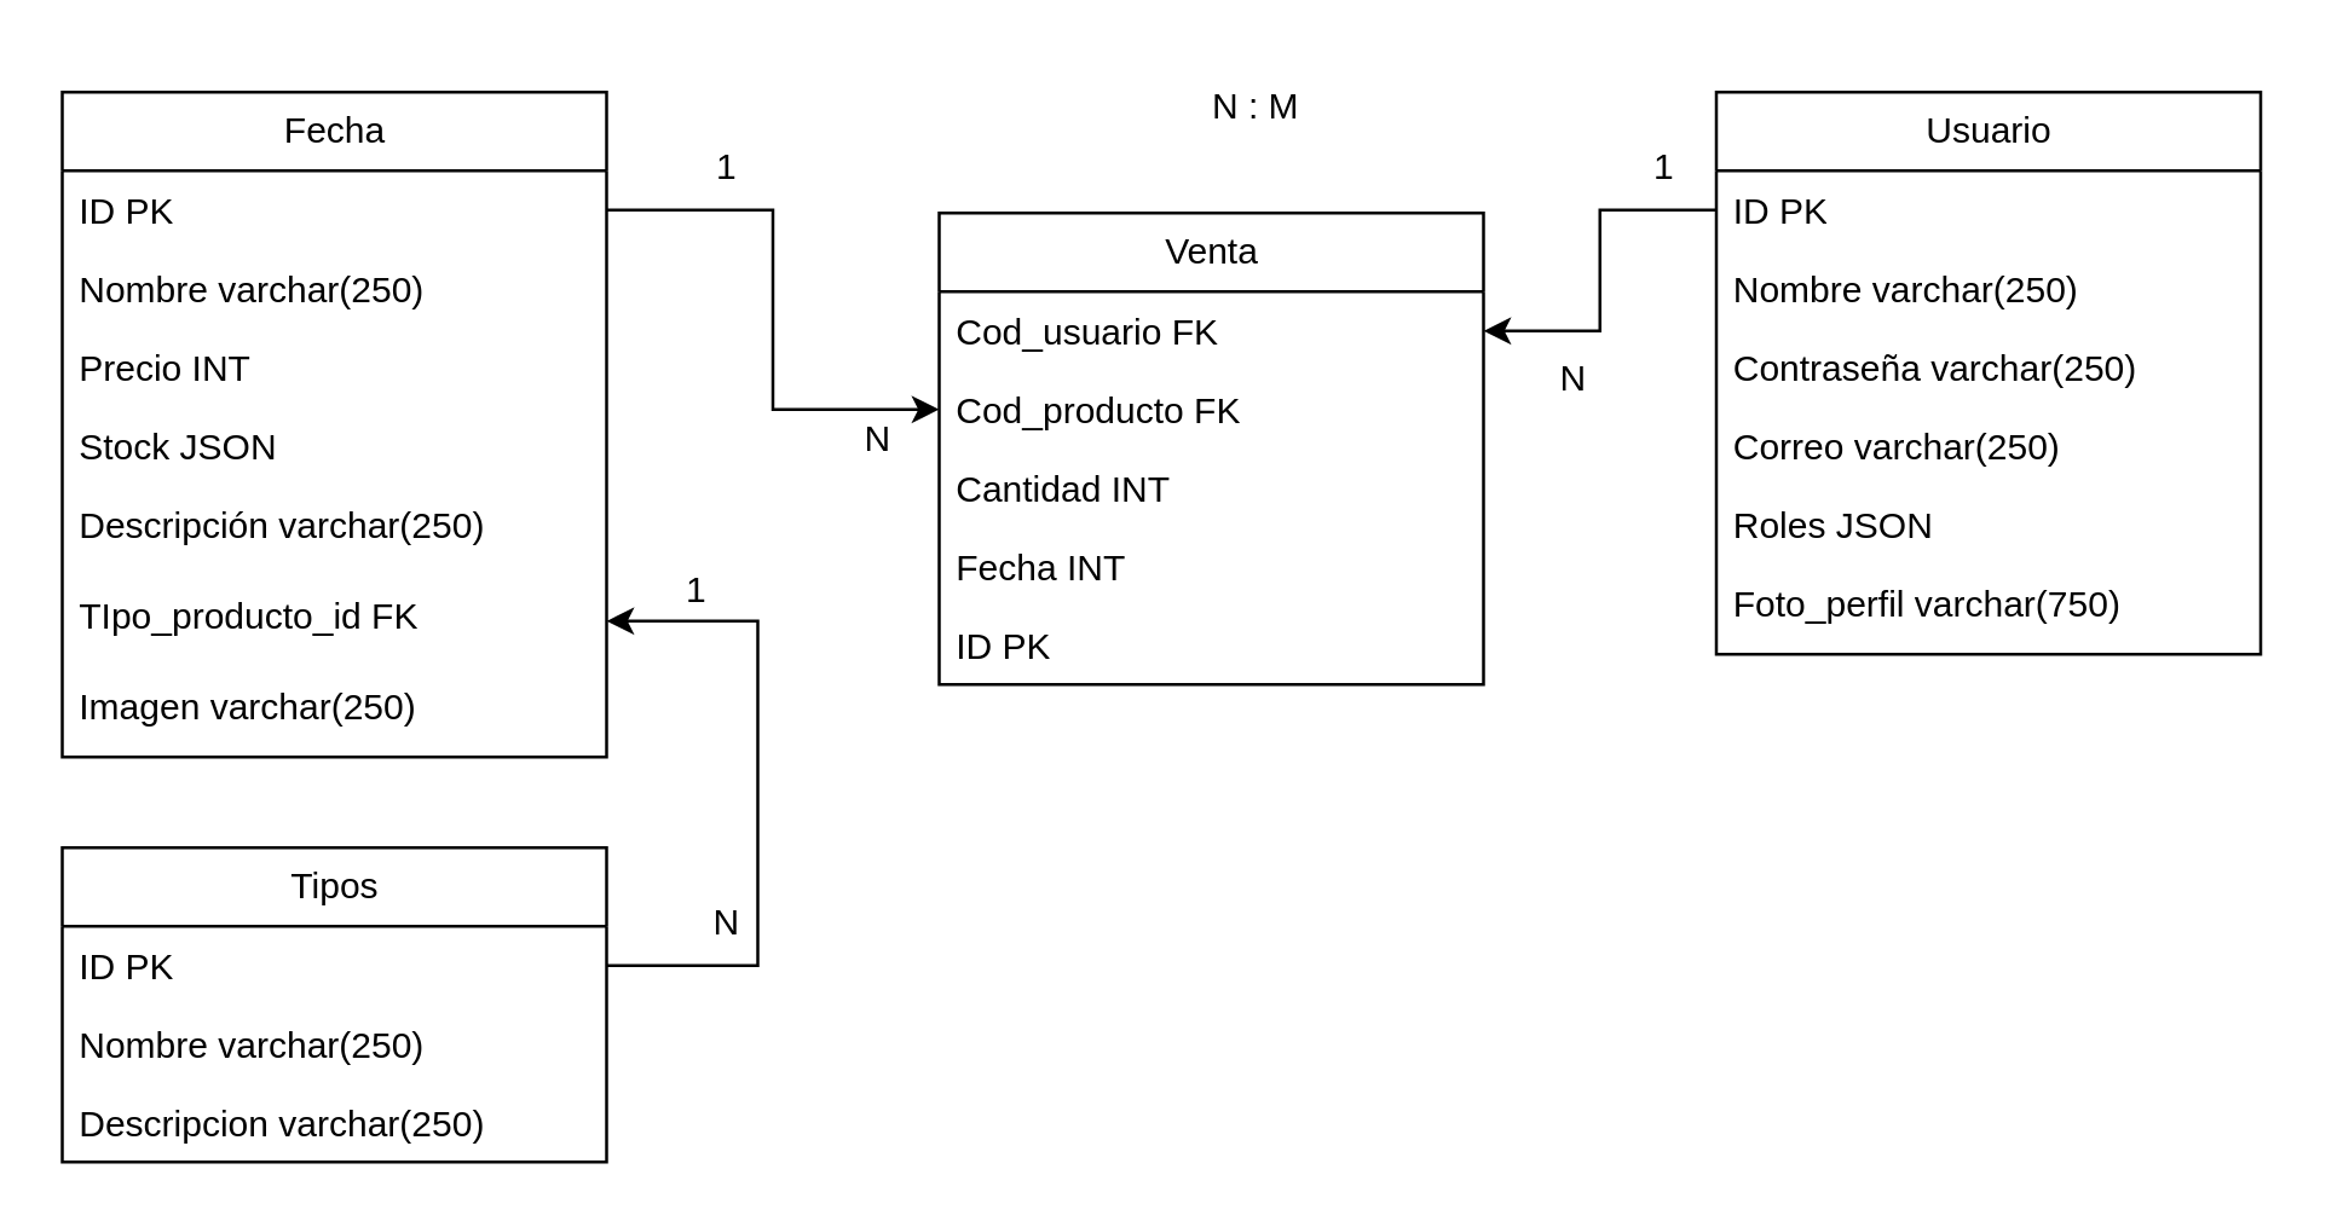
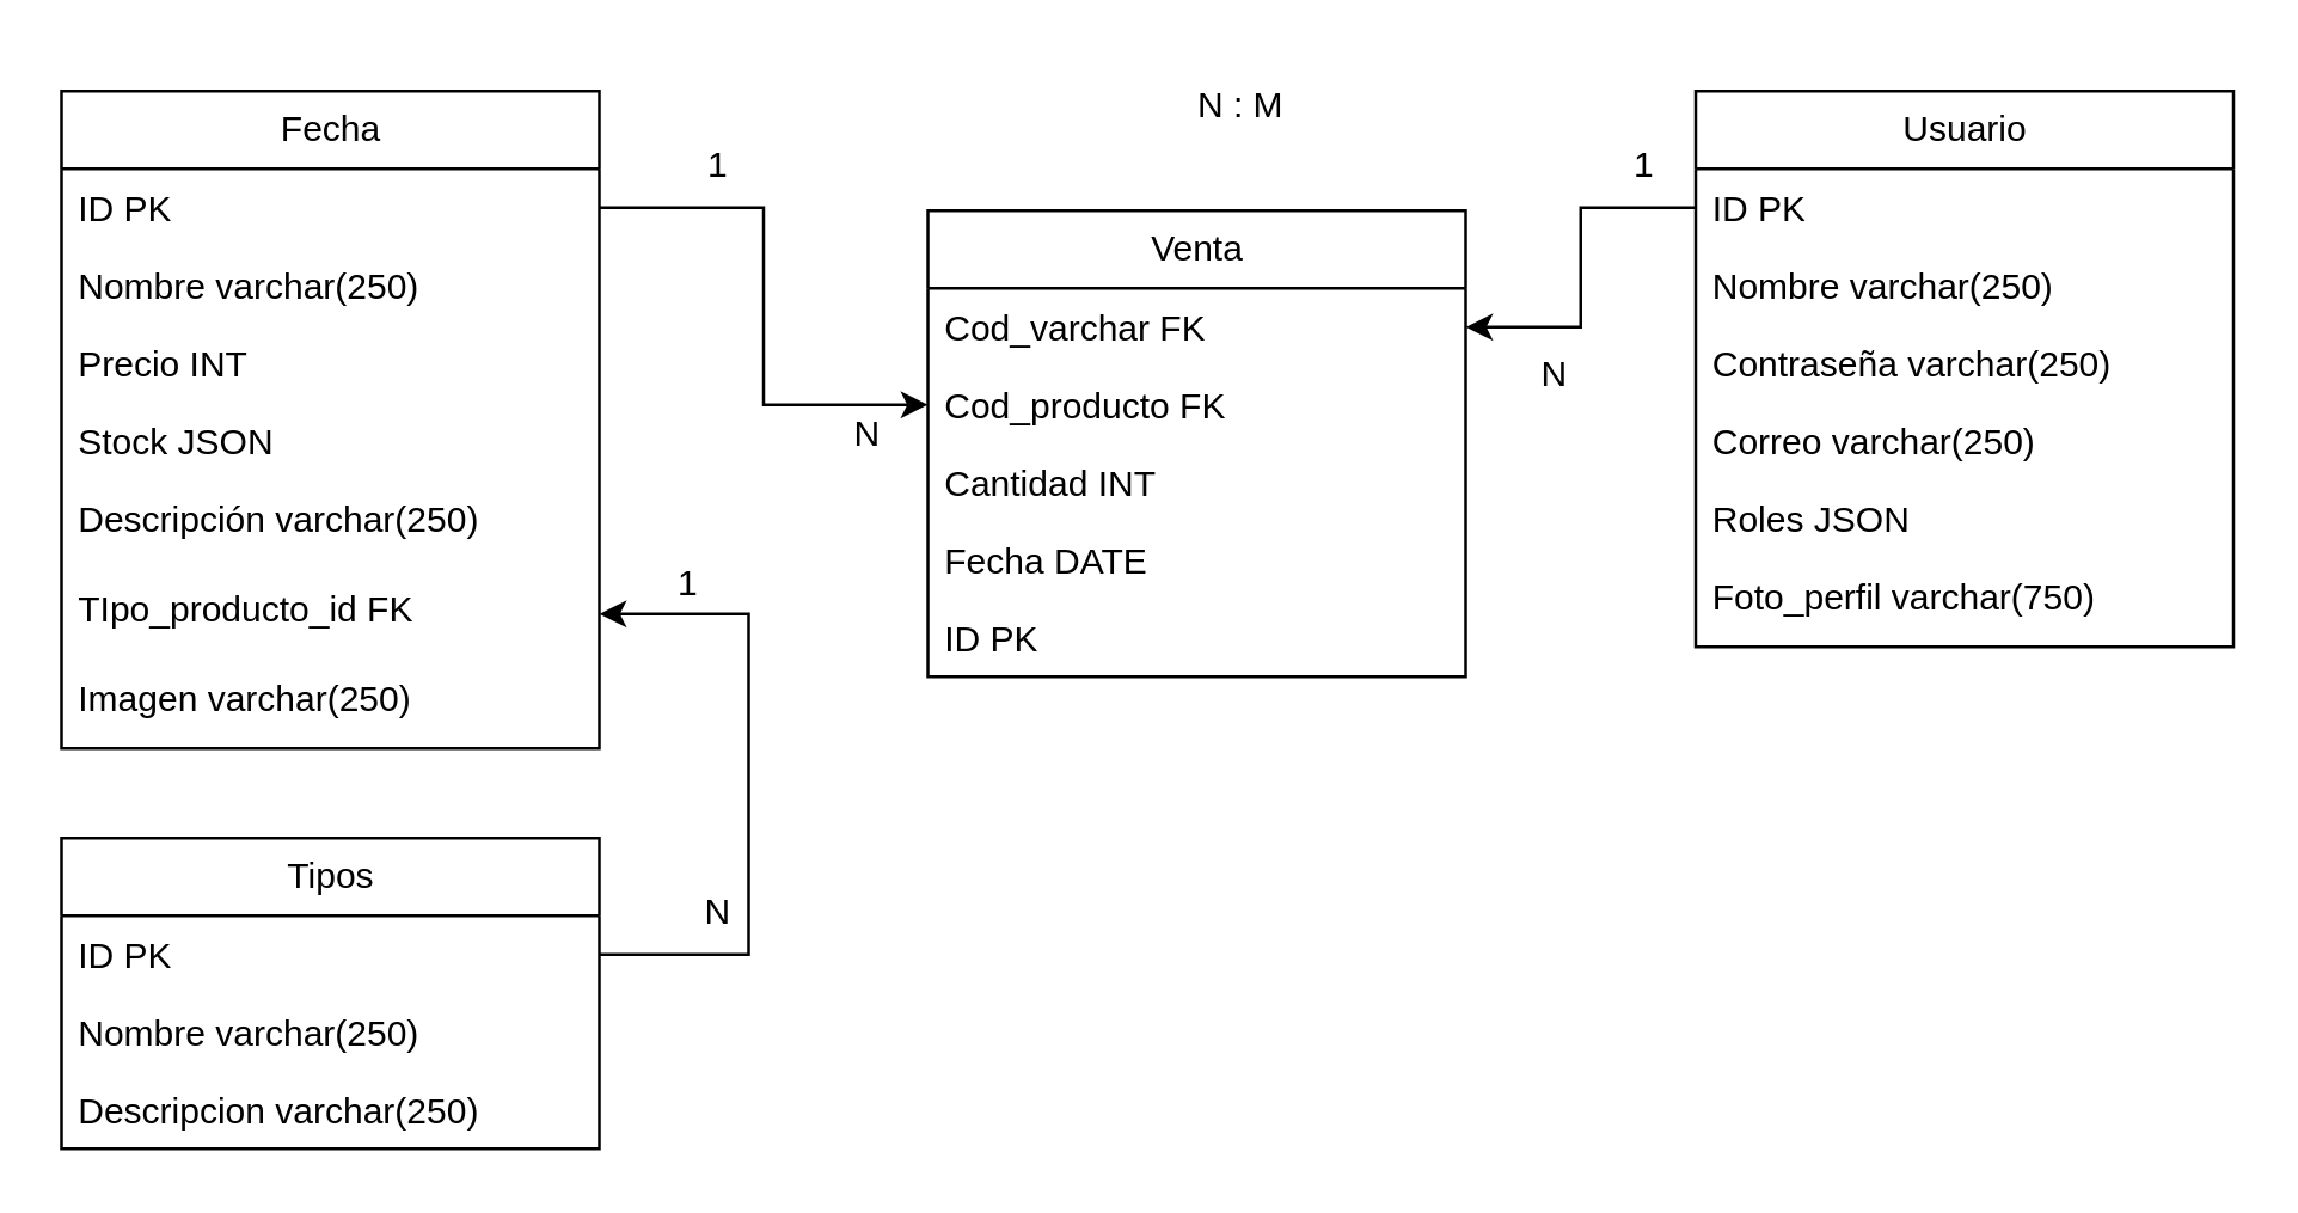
  <mxCell id="0" />
  <mxCell id="1" parent="0" />
  <mxCell id="2" value="Fecha" style="swimlane;fontStyle=0;childLayout=stackLayout;horizontal=1;startSize=26;fillColor=none;horizontalStack=0;resizeParent=1;resizeParentMax=0;resizeLast=0;collapsible=1;marginBottom=0;html=1;" parent="1" vertex="1"><mxGeometry x="20" y="30" width="180" height="220" as="geometry" /></mxCell>
  <mxCell id="3" value="ID PK" style="text;strokeColor=none;fillColor=none;align=left;verticalAlign=top;spacingLeft=4;spacingRight=4;overflow=hidden;rotatable=0;points=[[0,0.5],[1,0.5]];portConstraint=eastwest;whiteSpace=wrap;html=1;" parent="2" vertex="1"><mxGeometry y="26" width="180" height="26" as="geometry" /></mxCell>
  <mxCell id="4" value="Nombre varchar(250)" style="text;strokeColor=none;fillColor=none;align=left;verticalAlign=top;spacingLeft=4;spacingRight=4;overflow=hidden;rotatable=0;points=[[0,0.5],[1,0.5]];portConstraint=eastwest;whiteSpace=wrap;html=1;" parent="2" vertex="1"><mxGeometry y="52" width="180" height="26" as="geometry" /></mxCell>
  <mxCell id="5" value="&lt;div&gt;Precio INT&lt;/div&gt;&lt;div&gt;&lt;br&gt;&lt;/div&gt;" style="text;strokeColor=none;fillColor=none;align=left;verticalAlign=top;spacingLeft=4;spacingRight=4;overflow=hidden;rotatable=0;points=[[0,0.5],[1,0.5]];portConstraint=eastwest;whiteSpace=wrap;html=1;" parent="2" vertex="1"><mxGeometry y="78" width="180" height="26" as="geometry" /></mxCell>
  <mxCell id="6" value="Stock JSON" style="text;strokeColor=none;fillColor=none;align=left;verticalAlign=top;spacingLeft=4;spacingRight=4;overflow=hidden;rotatable=0;points=[[0,0.5],[1,0.5]];portConstraint=eastwest;whiteSpace=wrap;html=1;" parent="2" vertex="1"><mxGeometry y="104" width="180" height="26" as="geometry" /></mxCell>
  <mxCell id="7" value="Descripción varchar(250)" style="text;strokeColor=none;fillColor=none;align=left;verticalAlign=top;spacingLeft=4;spacingRight=4;overflow=hidden;rotatable=0;points=[[0,0.5],[1,0.5]];portConstraint=eastwest;whiteSpace=wrap;html=1;" parent="2" vertex="1"><mxGeometry y="130" width="180" height="30" as="geometry" /></mxCell>
  <mxCell id="8" value="TIpo_producto_id&lt;span style=&quot;background-color: transparent; color: light-dark(rgb(0, 0, 0), rgb(255, 255, 255));&quot;&gt;&amp;nbsp;FK&lt;/span&gt;" style="text;strokeColor=none;fillColor=none;align=left;verticalAlign=top;spacingLeft=4;spacingRight=4;overflow=hidden;rotatable=0;points=[[0,0.5],[1,0.5]];portConstraint=eastwest;whiteSpace=wrap;html=1;" parent="2" vertex="1"><mxGeometry y="160" width="180" height="30" as="geometry" /></mxCell>
  <mxCell id="9" value="Imagen varchar(250)" style="text;strokeColor=none;fillColor=none;align=left;verticalAlign=top;spacingLeft=4;spacingRight=4;overflow=hidden;rotatable=0;points=[[0,0.5],[1,0.5]];portConstraint=eastwest;whiteSpace=wrap;html=1;" parent="2" vertex="1"><mxGeometry y="190" width="180" height="30" as="geometry" /></mxCell>
  <mxCell id="10" value="Venta" style="swimlane;fontStyle=0;childLayout=stackLayout;horizontal=1;startSize=26;fillColor=none;horizontalStack=0;resizeParent=1;resizeParentMax=0;resizeLast=0;collapsible=1;marginBottom=0;html=1;" parent="1" vertex="1"><mxGeometry x="310" y="70" width="180" height="156" as="geometry" /></mxCell>
- <mxCell id="11" value="Cod_usuario FK" style="text;strokeColor=none;fillColor=none;align=left;verticalAlign=top;spacingLeft=4;spacingRight=4;overflow=hidden;rotatable=0;points=[[0,0.5],[1,0.5]];portConstraint=eastwest;whiteSpace=wrap;html=1;" parent="10" vertex="1"><mxGeometry y="26" width="180" height="26" as="geometry" /></mxCell>
+ <mxCell id="11" value="Cod_varchar FK" style="text;strokeColor=none;fillColor=none;align=left;verticalAlign=top;spacingLeft=4;spacingRight=4;overflow=hidden;rotatable=0;points=[[0,0.5],[1,0.5]];portConstraint=eastwest;whiteSpace=wrap;html=1;" parent="10" vertex="1"><mxGeometry y="26" width="180" height="26" as="geometry" /></mxCell>
  <mxCell id="12" value="Cod_producto FK" style="text;strokeColor=none;fillColor=none;align=left;verticalAlign=top;spacingLeft=4;spacingRight=4;overflow=hidden;rotatable=0;points=[[0,0.5],[1,0.5]];portConstraint=eastwest;whiteSpace=wrap;html=1;" parent="10" vertex="1"><mxGeometry y="52" width="180" height="26" as="geometry" /></mxCell>
  <mxCell id="13" value="Cantidad INT" style="text;strokeColor=none;fillColor=none;align=left;verticalAlign=top;spacingLeft=4;spacingRight=4;overflow=hidden;rotatable=0;points=[[0,0.5],[1,0.5]];portConstraint=eastwest;whiteSpace=wrap;html=1;" parent="10" vertex="1"><mxGeometry y="78" width="180" height="26" as="geometry" /></mxCell>
- <mxCell id="14" value="Fecha INT" style="text;strokeColor=none;fillColor=none;align=left;verticalAlign=top;spacingLeft=4;spacingRight=4;overflow=hidden;rotatable=0;points=[[0,0.5],[1,0.5]];portConstraint=eastwest;whiteSpace=wrap;html=1;" vertex="1" parent="10"><mxGeometry y="104" width="180" height="26" as="geometry" /></mxCell>
+ <mxCell id="14" value="Fecha DATE" style="text;strokeColor=none;fillColor=none;align=left;verticalAlign=top;spacingLeft=4;spacingRight=4;overflow=hidden;rotatable=0;points=[[0,0.5],[1,0.5]];portConstraint=eastwest;whiteSpace=wrap;html=1;" vertex="1" parent="10"><mxGeometry y="104" width="180" height="26" as="geometry" /></mxCell>
  <mxCell id="15" value="ID PK" style="text;strokeColor=none;fillColor=none;align=left;verticalAlign=top;spacingLeft=4;spacingRight=4;overflow=hidden;rotatable=0;points=[[0,0.5],[1,0.5]];portConstraint=eastwest;whiteSpace=wrap;html=1;" parent="10" vertex="1"><mxGeometry y="130" width="180" height="26" as="geometry" /></mxCell>
  <mxCell id="16" value="Usuario" style="swimlane;fontStyle=0;childLayout=stackLayout;horizontal=1;startSize=26;fillColor=none;horizontalStack=0;resizeParent=1;resizeParentMax=0;resizeLast=0;collapsible=1;marginBottom=0;html=1;" parent="1" vertex="1"><mxGeometry x="567" y="30" width="180" height="186" as="geometry" /></mxCell>
  <mxCell id="17" value="ID PK" style="text;strokeColor=none;fillColor=none;align=left;verticalAlign=top;spacingLeft=4;spacingRight=4;overflow=hidden;rotatable=0;points=[[0,0.5],[1,0.5]];portConstraint=eastwest;whiteSpace=wrap;html=1;" parent="16" vertex="1"><mxGeometry y="26" width="180" height="26" as="geometry" /></mxCell>
  <mxCell id="18" value="Nombre varchar(250)" style="text;strokeColor=none;fillColor=none;align=left;verticalAlign=top;spacingLeft=4;spacingRight=4;overflow=hidden;rotatable=0;points=[[0,0.5],[1,0.5]];portConstraint=eastwest;whiteSpace=wrap;html=1;" parent="16" vertex="1"><mxGeometry y="52" width="180" height="26" as="geometry" /></mxCell>
  <mxCell id="19" value="Contraseña varchar(250)" style="text;strokeColor=none;fillColor=none;align=left;verticalAlign=top;spacingLeft=4;spacingRight=4;overflow=hidden;rotatable=0;points=[[0,0.5],[1,0.5]];portConstraint=eastwest;whiteSpace=wrap;html=1;" parent="16" vertex="1"><mxGeometry y="78" width="180" height="26" as="geometry" /></mxCell>
  <mxCell id="20" value="Correo varchar(250)" style="text;strokeColor=none;fillColor=none;align=left;verticalAlign=top;spacingLeft=4;spacingRight=4;overflow=hidden;rotatable=0;points=[[0,0.5],[1,0.5]];portConstraint=eastwest;whiteSpace=wrap;html=1;" parent="16" vertex="1"><mxGeometry y="104" width="180" height="26" as="geometry" /></mxCell>
  <mxCell id="21" value="Roles JSON" style="text;strokeColor=none;fillColor=none;align=left;verticalAlign=top;spacingLeft=4;spacingRight=4;overflow=hidden;rotatable=0;points=[[0,0.5],[1,0.5]];portConstraint=eastwest;whiteSpace=wrap;html=1;" vertex="1" parent="16"><mxGeometry y="130" width="180" height="26" as="geometry" /></mxCell>
  <mxCell id="22" value="Foto_perfil varchar(750)" style="text;strokeColor=none;fillColor=none;align=left;verticalAlign=top;spacingLeft=4;spacingRight=4;overflow=hidden;rotatable=0;points=[[0,0.5],[1,0.5]];portConstraint=eastwest;whiteSpace=wrap;html=1;" parent="16" vertex="1"><mxGeometry y="156" width="180" height="30" as="geometry" /></mxCell>
  <mxCell id="23" value="Tipos" style="swimlane;fontStyle=0;childLayout=stackLayout;horizontal=1;startSize=26;fillColor=none;horizontalStack=0;resizeParent=1;resizeParentMax=0;resizeLast=0;collapsible=1;marginBottom=0;html=1;" parent="1" vertex="1"><mxGeometry x="20" y="280" width="180" height="104" as="geometry" /></mxCell>
  <mxCell id="24" value="ID PK" style="text;strokeColor=none;fillColor=none;align=left;verticalAlign=top;spacingLeft=4;spacingRight=4;overflow=hidden;rotatable=0;points=[[0,0.5],[1,0.5]];portConstraint=eastwest;whiteSpace=wrap;html=1;" parent="23" vertex="1"><mxGeometry y="26" width="180" height="26" as="geometry" /></mxCell>
  <mxCell id="25" value="Nombre varchar(250)" style="text;strokeColor=none;fillColor=none;align=left;verticalAlign=top;spacingLeft=4;spacingRight=4;overflow=hidden;rotatable=0;points=[[0,0.5],[1,0.5]];portConstraint=eastwest;whiteSpace=wrap;html=1;" parent="23" vertex="1"><mxGeometry y="52" width="180" height="26" as="geometry" /></mxCell>
  <mxCell id="26" value="Descripcion varchar(250)" style="text;strokeColor=none;fillColor=none;align=left;verticalAlign=top;spacingLeft=4;spacingRight=4;overflow=hidden;rotatable=0;points=[[0,0.5],[1,0.5]];portConstraint=eastwest;whiteSpace=wrap;html=1;" parent="23" vertex="1"><mxGeometry y="78" width="180" height="26" as="geometry" /></mxCell>
  <mxCell id="27" style="edgeStyle=orthogonalEdgeStyle;rounded=0;orthogonalLoop=1;jettySize=auto;html=1;exitX=1;exitY=0.5;exitDx=0;exitDy=0;entryX=1;entryY=0.5;entryDx=0;entryDy=0;" parent="1" source="24" target="8" edge="1"><mxGeometry relative="1" as="geometry"><Array as="points"><mxPoint x="250" y="319" /><mxPoint x="250" y="205" /></Array></mxGeometry></mxCell>
  <mxCell id="28" style="edgeStyle=orthogonalEdgeStyle;rounded=0;orthogonalLoop=1;jettySize=auto;html=1;exitX=1;exitY=0.5;exitDx=0;exitDy=0;entryX=0;entryY=0.5;entryDx=0;entryDy=0;" parent="1" source="3" target="12" edge="1"><mxGeometry relative="1" as="geometry" /></mxCell>
  <mxCell id="29" style="edgeStyle=orthogonalEdgeStyle;rounded=0;orthogonalLoop=1;jettySize=auto;html=1;exitX=0;exitY=0.5;exitDx=0;exitDy=0;entryX=1;entryY=0.5;entryDx=0;entryDy=0;" parent="1" source="17" target="11" edge="1"><mxGeometry relative="1" as="geometry" /></mxCell>
  <mxCell id="30" value="N : M" style="text;html=1;align=center;verticalAlign=middle;whiteSpace=wrap;rounded=0;" parent="1" vertex="1"><mxGeometry x="385" y="20" width="60" height="30" as="geometry" /></mxCell>
  <mxCell id="31" value="1" style="text;html=1;align=center;verticalAlign=middle;whiteSpace=wrap;rounded=0;" parent="1" vertex="1"><mxGeometry x="210" y="40" width="60" height="30" as="geometry" /></mxCell>
  <mxCell id="32" value="1" style="text;html=1;align=center;verticalAlign=middle;whiteSpace=wrap;rounded=0;" parent="1" vertex="1"><mxGeometry x="520" y="40" width="60" height="30" as="geometry" /></mxCell>
  <mxCell id="33" value="N" style="text;html=1;align=center;verticalAlign=middle;whiteSpace=wrap;rounded=0;" parent="1" vertex="1"><mxGeometry x="260" y="130" width="60" height="30" as="geometry" /></mxCell>
  <mxCell id="34" value="N" style="text;html=1;align=center;verticalAlign=middle;whiteSpace=wrap;rounded=0;" parent="1" vertex="1"><mxGeometry x="490" y="110" width="60" height="30" as="geometry" /></mxCell>
  <mxCell id="35" value="N" style="text;html=1;align=center;verticalAlign=middle;whiteSpace=wrap;rounded=0;" parent="1" vertex="1"><mxGeometry x="210" y="290" width="60" height="30" as="geometry" /></mxCell>
  <mxCell id="36" value="1" style="text;html=1;align=center;verticalAlign=middle;whiteSpace=wrap;rounded=0;" parent="1" vertex="1"><mxGeometry x="200" y="180" width="60" height="30" as="geometry" /></mxCell>
